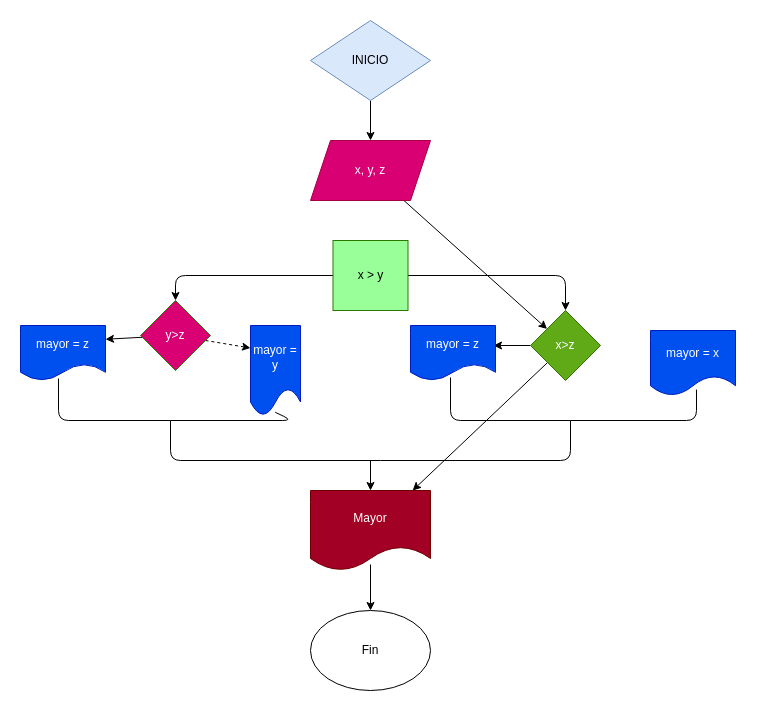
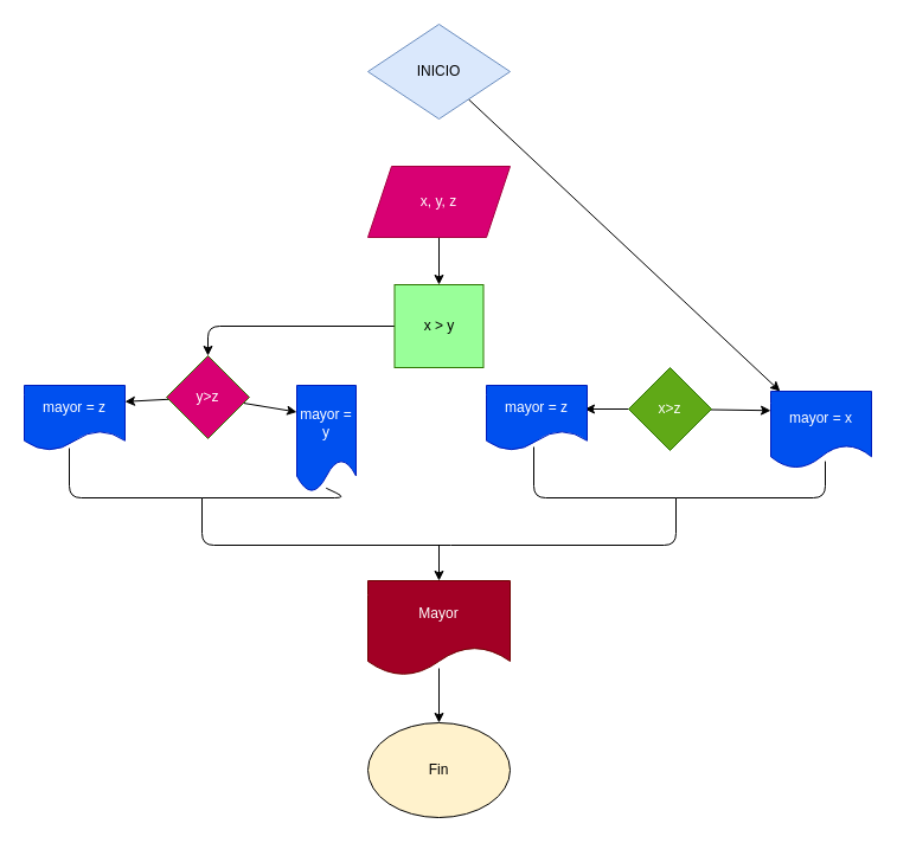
  <mxCell id="0" />
  <mxCell id="1" parent="0" />
- <mxCell id="2" value="" style="edgeStyle=none;html=1;" parent="1" source="3" target="5" edge="1"><mxGeometry relative="1" as="geometry" /></mxCell>
+ <mxCell id="2" value="" style="edgeStyle=none;html=1;" parent="1" source="3" target="17" edge="1"><mxGeometry relative="1" as="geometry" /></mxCell>
  <mxCell id="3" value="&lt;font color=&quot;#000000&quot;&gt;INICIO&lt;/font&gt;" style="rhombus;whiteSpace=wrap;html=1;fillColor=#dae8fc;strokeColor=#6c8ebf;" parent="1" vertex="1"><mxGeometry x="310" y="20" width="120" height="80" as="geometry" /></mxCell>
- <mxCell id="4" value="" style="edgeStyle=none;html=1;fontColor=#000000;" parent="1" source="5" target="11" edge="1"><mxGeometry relative="1" as="geometry" /></mxCell>
+ <mxCell id="4" value="" style="edgeStyle=none;html=1;fontColor=#000000;" parent="1" source="5" target="8" edge="1"><mxGeometry relative="1" as="geometry" /></mxCell>
  <mxCell id="5" value="x, y, z" style="shape=parallelogram;perimeter=parallelogramPerimeter;whiteSpace=wrap;html=1;fixedSize=1;fillColor=#d80073;strokeColor=#A50040;fontColor=#ffffff;" parent="1" vertex="1"><mxGeometry x="310" y="140" width="120" height="60" as="geometry" /></mxCell>
- <mxCell id="6" value="" style="edgeStyle=none;html=1;fontColor=#000000;entryX=0.5;entryY=0;entryDx=0;entryDy=0;exitX=1;exitY=0.5;exitDx=0;exitDy=0;" parent="1" source="8" target="11" edge="1"><mxGeometry relative="1" as="geometry"><Array as="points"><mxPoint x="565" y="275" /></Array></mxGeometry></mxCell>
  <mxCell id="7" value="" style="edgeStyle=none;html=1;fontColor=#000000;entryX=0.5;entryY=0;entryDx=0;entryDy=0;" parent="1" source="8" target="14" edge="1"><mxGeometry relative="1" as="geometry"><Array as="points"><mxPoint x="175" y="275" /></Array></mxGeometry></mxCell>
  <mxCell id="8" value="&lt;font color=&quot;#000000&quot;&gt;x &amp;gt; y&lt;/font&gt;" style="whiteSpace=wrap;html=1;fillColor=#99FF99;strokeColor=#2D7600;fontColor=#ffffff;rounded=0;" parent="1" vertex="1"><mxGeometry x="332.5" y="240" width="75" height="70" as="geometry" /></mxCell>
  <mxCell id="9" value="" style="edgeStyle=none;html=1;fontColor=#000000;" parent="1" source="11" edge="1"><mxGeometry relative="1" as="geometry"><mxPoint x="493" y="345" as="targetPoint" /></mxGeometry></mxCell>
- <mxCell id="10" value="" style="edgeStyle=none;html=1;fontColor=#000000;" parent="1" source="11" target="19" edge="1"><mxGeometry relative="1" as="geometry"><mxPoint x="655" y="345" as="targetPoint" /></mxGeometry></mxCell>
+ <mxCell id="10" value="" style="edgeStyle=none;html=1;fontColor=#000000;entryX=0;entryY=0.25;entryDx=0;entryDy=0;" parent="1" source="11" target="17" edge="1"><mxGeometry relative="1" as="geometry"><mxPoint x="655" y="345" as="targetPoint" /></mxGeometry></mxCell>
  <mxCell id="11" value="x&amp;gt;z" style="rhombus;whiteSpace=wrap;html=1;fillColor=#60a917;strokeColor=#2D7600;fontColor=#ffffff;" parent="1" vertex="1"><mxGeometry x="530" y="310" width="70" height="70" as="geometry" /></mxCell>
- <mxCell id="12" value="" style="edgeStyle=none;html=1;fontColor=#000000;entryX=0;entryY=0.25;entryDx=0;entryDy=0;dashed=1;" parent="1" source="14" target="16" edge="1"><mxGeometry relative="1" as="geometry" /></mxCell>
+ <mxCell id="12" value="" style="edgeStyle=none;html=1;fontColor=#000000;entryX=0;entryY=0.25;entryDx=0;entryDy=0;" parent="1" source="14" target="16" edge="1"><mxGeometry relative="1" as="geometry" /></mxCell>
  <mxCell id="13" value="" style="edgeStyle=none;html=1;fontColor=#000000;entryX=1;entryY=0.25;entryDx=0;entryDy=0;" parent="1" source="14" target="18" edge="1"><mxGeometry relative="1" as="geometry"><mxPoint x="90" y="335" as="targetPoint" /></mxGeometry></mxCell>
  <mxCell id="14" value="y&amp;gt;z" style="rhombus;whiteSpace=wrap;html=1;fillColor=#d80073;strokeColor=#2D7600;fontColor=#ffffff;" parent="1" vertex="1"><mxGeometry x="140" y="300" width="70" height="70" as="geometry" /></mxCell>
  <mxCell id="15" value="mayor = z" style="shape=document;whiteSpace=wrap;html=1;boundedLbl=1;fillColor=#0050ef;strokeColor=#001DBC;fontColor=#ffffff;" parent="1" vertex="1"><mxGeometry x="410" y="325" width="85" height="55" as="geometry" /></mxCell>
  <mxCell id="16" value="mayor = y" style="shape=document;whiteSpace=wrap;html=1;boundedLbl=1;fillColor=#0050ef;strokeColor=#001DBC;fontColor=#ffffff;" parent="1" vertex="1"><mxGeometry x="250" y="325" width="50" height="90" as="geometry" /></mxCell>
  <mxCell id="17" value="mayor = x" style="shape=document;whiteSpace=wrap;html=1;boundedLbl=1;fillColor=#0050ef;strokeColor=#001DBC;fontColor=#ffffff;" parent="1" vertex="1"><mxGeometry x="650" y="330" width="85" height="65" as="geometry" /></mxCell>
  <mxCell id="18" value="mayor = z" style="shape=document;whiteSpace=wrap;html=1;boundedLbl=1;fillColor=#0050ef;strokeColor=#001DBC;fontColor=#ffffff;" parent="1" vertex="1"><mxGeometry x="20" y="325" width="85" height="55" as="geometry" /></mxCell>
  <mxCell id="19" value="Mayor" style="shape=document;whiteSpace=wrap;html=1;boundedLbl=1;fontColor=#ffffff;fillColor=#a20025;strokeColor=#6F0000;" parent="1" vertex="1"><mxGeometry x="310" y="490" width="120" height="80" as="geometry" /></mxCell>
  <mxCell id="20" value="" style="endArrow=none;html=1;fontColor=#000000;exitX=0.447;exitY=0.964;exitDx=0;exitDy=0;exitPerimeter=0;" parent="1" source="18" edge="1"><mxGeometry width="50" height="50" relative="1" as="geometry"><mxPoint x="210" y="420" as="sourcePoint" /><mxPoint x="170" y="420" as="targetPoint" /><Array as="points"><mxPoint x="58" y="420" /></Array></mxGeometry></mxCell>
  <mxCell id="21" value="" style="endArrow=none;html=1;fontColor=#000000;entryX=0.494;entryY=0.964;entryDx=0;entryDy=0;entryPerimeter=0;" parent="1" target="16" edge="1"><mxGeometry width="50" height="50" relative="1" as="geometry"><mxPoint x="170" y="420" as="sourcePoint" /><mxPoint x="260" y="370" as="targetPoint" /><Array as="points"><mxPoint x="292" y="420" /></Array></mxGeometry></mxCell>
  <mxCell id="22" value="" style="endArrow=none;html=1;fontColor=#000000;entryX=0.471;entryY=0.945;entryDx=0;entryDy=0;entryPerimeter=0;" parent="1" target="15" edge="1"><mxGeometry width="50" height="50" relative="1" as="geometry"><mxPoint x="570" y="420" as="sourcePoint" /><mxPoint x="570" y="370" as="targetPoint" /><Array as="points"><mxPoint x="450" y="420" /></Array></mxGeometry></mxCell>
  <mxCell id="23" value="" style="endArrow=none;html=1;fontColor=#000000;entryX=0.541;entryY=0.909;entryDx=0;entryDy=0;entryPerimeter=0;" parent="1" target="17" edge="1"><mxGeometry width="50" height="50" relative="1" as="geometry"><mxPoint x="570" y="420" as="sourcePoint" /><mxPoint x="570" y="370" as="targetPoint" /><Array as="points"><mxPoint x="696" y="420" /></Array></mxGeometry></mxCell>
  <mxCell id="24" value="" style="endArrow=none;html=1;fontColor=#000000;" parent="1" edge="1"><mxGeometry width="50" height="50" relative="1" as="geometry"><mxPoint x="170" y="420" as="sourcePoint" /><mxPoint x="380" y="460" as="targetPoint" /><Array as="points"><mxPoint x="170" y="460" /></Array></mxGeometry></mxCell>
  <mxCell id="25" value="" style="endArrow=none;html=1;fontColor=#000000;" parent="1" edge="1"><mxGeometry width="50" height="50" relative="1" as="geometry"><mxPoint x="380" y="460" as="sourcePoint" /><mxPoint x="570" y="420" as="targetPoint" /><Array as="points"><mxPoint x="570" y="460" /></Array></mxGeometry></mxCell>
  <mxCell id="26" value="" style="endArrow=classic;html=1;fontColor=#000000;entryX=0.5;entryY=0;entryDx=0;entryDy=0;" parent="1" target="19" edge="1"><mxGeometry width="50" height="50" relative="1" as="geometry"><mxPoint x="370" y="460" as="sourcePoint" /><mxPoint x="420" y="370" as="targetPoint" /></mxGeometry></mxCell>
  <mxCell id="27" value="" style="endArrow=classic;html=1;fontColor=#000000;exitX=0.5;exitY=0.925;exitDx=0;exitDy=0;exitPerimeter=0;" parent="1" source="19" edge="1"><mxGeometry width="50" height="50" relative="1" as="geometry"><mxPoint x="370" y="620" as="sourcePoint" /><mxPoint x="370" y="610" as="targetPoint" /></mxGeometry></mxCell>
- <mxCell id="28" value="Fin" style="ellipse;whiteSpace=wrap;html=1;" parent="1" vertex="1"><mxGeometry x="310" y="610" width="120" height="80" as="geometry" /></mxCell>
+ <mxCell id="28" value="Fin" style="ellipse;whiteSpace=wrap;html=1;fillColor=#fff2cc;" parent="1" vertex="1"><mxGeometry x="310" y="610" width="120" height="80" as="geometry" /></mxCell>
